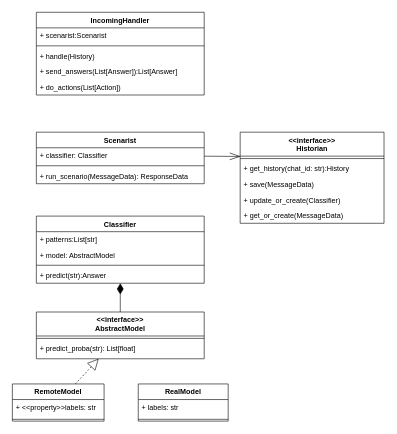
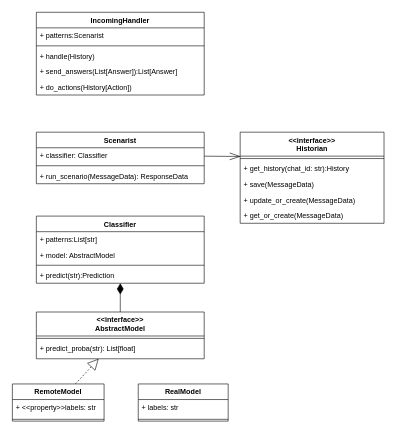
  <mxCell id="0" />
  <mxCell id="1" parent="0" />
  <mxCell id="2" value="" style="edgeStyle=none;rounded=0;orthogonalLoop=1;jettySize=auto;html=1;startArrow=block;startFill=0;startSize=16;endArrow=none;endFill=0;endSize=16;strokeColor=#000000;dashed=1;" parent="1" source="11" target="26" edge="1"><mxGeometry relative="1" as="geometry" /></mxCell>
  <mxCell id="3" value="" style="edgeStyle=none;rounded=0;orthogonalLoop=1;jettySize=auto;html=1;startArrow=none;startFill=0;startSize=16;endArrow=diamondThin;endFill=1;endSize=16;strokeColor=#000000;" parent="1" source="11" edge="1" target="22"><mxGeometry relative="1" as="geometry"><mxPoint x="196" y="470" as="targetPoint" /></mxGeometry></mxCell>
  <mxCell id="4" style="edgeStyle=none;rounded=0;orthogonalLoop=1;jettySize=auto;html=1;entryX=0.003;entryY=0.405;entryDx=0;entryDy=0;entryPerimeter=0;startSize=16;endArrow=openThin;endFill=0;endSize=16;" edge="1" parent="1" source="15"><mxGeometry relative="1" as="geometry"><mxPoint x="400.6" y="260.5" as="targetPoint" /></mxGeometry></mxCell>
  <mxCell id="5" value="IncomingHandler" style="swimlane;fontStyle=1;align=center;verticalAlign=top;childLayout=stackLayout;horizontal=1;startSize=26;horizontalStack=0;resizeParent=1;resizeParentMax=0;resizeLast=0;collapsible=1;marginBottom=0;" parent="1" vertex="1"><mxGeometry x="60" width="280" height="138" as="geometry" y="20" /></mxCell>
- <mxCell id="6" value="+ scenarist:Scenarist" style="text;strokeColor=none;fillColor=none;align=left;verticalAlign=top;spacingLeft=4;spacingRight=4;overflow=hidden;rotatable=0;points=[[0,0.5],[1,0.5]];portConstraint=eastwest;" parent="5" vertex="1"><mxGeometry y="26" width="280" height="26" as="geometry" /></mxCell>
+ <mxCell id="6" value="+ patterns:Scenarist" style="text;strokeColor=none;fillColor=none;align=left;verticalAlign=top;spacingLeft=4;spacingRight=4;overflow=hidden;rotatable=0;points=[[0,0.5],[1,0.5]];portConstraint=eastwest;" parent="5" vertex="1"><mxGeometry y="26" width="280" height="26" as="geometry" /></mxCell>
  <mxCell id="7" value="" style="line;strokeWidth=1;fillColor=none;align=left;verticalAlign=middle;spacingTop=-1;spacingLeft=3;spacingRight=3;rotatable=0;labelPosition=right;points=[];portConstraint=eastwest;" parent="5" vertex="1"><mxGeometry y="52" width="280" height="8" as="geometry" /></mxCell>
  <mxCell id="8" value="+ handle(History)" style="text;strokeColor=none;fillColor=none;align=left;verticalAlign=top;spacingLeft=4;spacingRight=4;overflow=hidden;rotatable=0;points=[[0,0.5],[1,0.5]];portConstraint=eastwest;" vertex="1" parent="5"><mxGeometry y="60" width="280" height="26" as="geometry" /></mxCell>
  <mxCell id="9" value="+ send_answers(List[Answer]):List[Answer] " style="text;strokeColor=none;fillColor=none;align=left;verticalAlign=top;spacingLeft=4;spacingRight=4;overflow=hidden;rotatable=0;points=[[0,0.5],[1,0.5]];portConstraint=eastwest;" parent="5" vertex="1"><mxGeometry y="86" width="280" height="26" as="geometry" /></mxCell>
- <mxCell id="10" value="+ do_actions(List[Action]) " style="text;strokeColor=none;fillColor=none;align=left;verticalAlign=top;spacingLeft=4;spacingRight=4;overflow=hidden;rotatable=0;points=[[0,0.5],[1,0.5]];portConstraint=eastwest;" parent="5" vertex="1"><mxGeometry y="112" width="280" height="26" as="geometry" /></mxCell>
+ <mxCell id="10" value="+ do_actions(History[Action]) " style="text;strokeColor=none;fillColor=none;align=left;verticalAlign=top;spacingLeft=4;spacingRight=4;overflow=hidden;rotatable=0;points=[[0,0.5],[1,0.5]];portConstraint=eastwest;" parent="5" vertex="1"><mxGeometry y="112" width="280" height="26" as="geometry" /></mxCell>
  <mxCell id="11" value="&lt;&lt;interface&gt;&gt;&#10;AbstractModel" style="swimlane;fontStyle=1;align=center;verticalAlign=top;childLayout=stackLayout;horizontal=1;startSize=40;horizontalStack=0;resizeParent=1;resizeParentMax=0;resizeLast=0;collapsible=1;marginBottom=0;" parent="1" vertex="1"><mxGeometry x="60" y="520" width="280" height="78" as="geometry" /></mxCell>
  <mxCell id="12" value="" style="line;strokeWidth=1;fillColor=none;align=left;verticalAlign=middle;spacingTop=-1;spacingLeft=3;spacingRight=3;rotatable=0;labelPosition=right;points=[];portConstraint=eastwest;" parent="11" vertex="1"><mxGeometry y="40" width="280" height="8" as="geometry" /></mxCell>
  <mxCell id="13" value="+ predict_proba(str): List[float]" style="text;strokeColor=none;fillColor=none;align=left;verticalAlign=top;spacingLeft=4;spacingRight=4;overflow=hidden;rotatable=0;points=[[0,0.5],[1,0.5]];portConstraint=eastwest;" parent="11" vertex="1"><mxGeometry y="48" width="280" height="30" as="geometry" /></mxCell>
  <mxCell id="14" value="Scenarist" style="swimlane;fontStyle=1;align=center;verticalAlign=top;childLayout=stackLayout;horizontal=1;startSize=26;horizontalStack=0;resizeParent=1;resizeParentMax=0;resizeLast=0;collapsible=1;marginBottom=0;" parent="1" vertex="1"><mxGeometry x="60" y="220" width="280" height="86" as="geometry" /></mxCell>
  <mxCell id="15" value="+ classifier: Classifier" style="text;strokeColor=none;fillColor=none;align=left;verticalAlign=top;spacingLeft=4;spacingRight=4;overflow=hidden;rotatable=0;points=[[0,0.5],[1,0.5]];portConstraint=eastwest;" parent="14" vertex="1"><mxGeometry y="26" width="280" height="26" as="geometry" /></mxCell>
  <mxCell id="16" value="" style="line;strokeWidth=1;fillColor=none;align=left;verticalAlign=middle;spacingTop=-1;spacingLeft=3;spacingRight=3;rotatable=0;labelPosition=right;points=[];portConstraint=eastwest;" parent="14" vertex="1"><mxGeometry y="52" width="280" height="8" as="geometry" /></mxCell>
  <mxCell id="17" value="+ run_scenario(MessageData): ResponseData" style="text;strokeColor=none;fillColor=none;align=left;verticalAlign=top;spacingLeft=4;spacingRight=4;overflow=hidden;rotatable=0;points=[[0,0.5],[1,0.5]];portConstraint=eastwest;" parent="14" vertex="1"><mxGeometry y="60" width="280" height="26" as="geometry" /></mxCell>
  <mxCell id="18" value="Classifier" style="swimlane;fontStyle=1;align=center;verticalAlign=top;childLayout=stackLayout;horizontal=1;startSize=26;horizontalStack=0;resizeParent=1;resizeParentMax=0;resizeLast=0;collapsible=1;marginBottom=0;" parent="1" vertex="1"><mxGeometry x="60" y="360" width="280" height="112" as="geometry" /></mxCell>
  <mxCell id="19" value="+ patterns:List[str]" style="text;strokeColor=none;fillColor=none;align=left;verticalAlign=top;spacingLeft=4;spacingRight=4;overflow=hidden;rotatable=0;points=[[0,0.5],[1,0.5]];portConstraint=eastwest;" parent="18" vertex="1"><mxGeometry y="26" width="280" height="26" as="geometry" /></mxCell>
  <mxCell id="20" value="+ model: AbstractModel" style="text;strokeColor=none;fillColor=none;align=left;verticalAlign=top;spacingLeft=4;spacingRight=4;overflow=hidden;rotatable=0;points=[[0,0.5],[1,0.5]];portConstraint=eastwest;" parent="18" vertex="1"><mxGeometry y="52" width="280" height="26" as="geometry" /></mxCell>
  <mxCell id="21" value="" style="line;strokeWidth=1;fillColor=none;align=left;verticalAlign=middle;spacingTop=-1;spacingLeft=3;spacingRight=3;rotatable=0;labelPosition=right;points=[];portConstraint=eastwest;" parent="18" vertex="1"><mxGeometry y="78" width="280" height="8" as="geometry" /></mxCell>
- <mxCell id="22" value="+ predict(str):Answer" style="text;strokeColor=none;fillColor=none;align=left;verticalAlign=top;spacingLeft=4;spacingRight=4;overflow=hidden;rotatable=0;points=[[0,0.5],[1,0.5]];portConstraint=eastwest;" parent="18" vertex="1"><mxGeometry y="86" width="280" height="26" as="geometry" /></mxCell>
+ <mxCell id="22" value="+ predict(str):Prediction" style="text;strokeColor=none;fillColor=none;align=left;verticalAlign=top;spacingLeft=4;spacingRight=4;overflow=hidden;rotatable=0;points=[[0,0.5],[1,0.5]];portConstraint=eastwest;" parent="18" vertex="1"><mxGeometry y="86" width="280" height="26" as="geometry" /></mxCell>
  <mxCell id="23" value="RealModel" style="swimlane;fontStyle=1;align=center;verticalAlign=top;childLayout=stackLayout;horizontal=1;startSize=26;horizontalStack=0;resizeParent=1;resizeParentMax=0;resizeLast=0;collapsible=1;marginBottom=0;" vertex="1" parent="1"><mxGeometry x="230" y="640" width="150" height="62" as="geometry" /></mxCell>
  <mxCell id="24" value="+ labels: str " style="text;strokeColor=none;fillColor=none;align=left;verticalAlign=top;spacingLeft=4;spacingRight=4;overflow=hidden;rotatable=0;points=[[0,0.5],[1,0.5]];portConstraint=eastwest;" vertex="1" parent="23"><mxGeometry y="26" width="150" height="30" as="geometry" /></mxCell>
  <mxCell id="25" value="" style="line;strokeWidth=1;fillColor=none;align=left;verticalAlign=middle;spacingTop=-1;spacingLeft=3;spacingRight=3;rotatable=0;labelPosition=right;points=[];portConstraint=eastwest;" vertex="1" parent="23"><mxGeometry y="56" width="150" height="6" as="geometry" /></mxCell>
  <mxCell id="26" value="RemoteModel" style="swimlane;fontStyle=1;align=center;verticalAlign=top;childLayout=stackLayout;horizontal=1;startSize=26;horizontalStack=0;resizeParent=1;resizeParentMax=0;resizeLast=0;collapsible=1;marginBottom=0;" parent="1" vertex="1"><mxGeometry y="640" width="153" height="62" as="geometry" x="20" /></mxCell>
  <mxCell id="27" value="+ &lt;&lt;property&gt;&gt;labels: str " style="text;strokeColor=none;fillColor=none;align=left;verticalAlign=top;spacingLeft=4;spacingRight=4;overflow=hidden;rotatable=0;points=[[0,0.5],[1,0.5]];portConstraint=eastwest;" vertex="1" parent="26"><mxGeometry y="26" width="153" height="30" as="geometry" /></mxCell>
  <mxCell id="28" value="" style="line;strokeWidth=1;fillColor=none;align=left;verticalAlign=middle;spacingTop=-1;spacingLeft=3;spacingRight=3;rotatable=0;labelPosition=right;points=[];portConstraint=eastwest;" parent="26" vertex="1"><mxGeometry y="56" width="153" height="6" as="geometry" /></mxCell>
  <mxCell id="29" value="&lt;&lt;interface&gt;&gt;&#10;Historian" style="swimlane;fontStyle=1;align=center;verticalAlign=top;childLayout=stackLayout;horizontal=1;startSize=40;horizontalStack=0;resizeParent=1;resizeParentMax=0;resizeLast=0;collapsible=1;marginBottom=0;" vertex="1" parent="1"><mxGeometry x="400" y="220" width="240" height="152" as="geometry" /></mxCell>
  <mxCell id="30" value="" style="line;strokeWidth=1;fillColor=none;align=left;verticalAlign=middle;spacingTop=-1;spacingLeft=3;spacingRight=3;rotatable=0;labelPosition=right;points=[];portConstraint=eastwest;" vertex="1" parent="29"><mxGeometry y="40" width="240" height="8" as="geometry" /></mxCell>
  <mxCell id="31" value="+ get_history(chat_id: str):History" style="text;strokeColor=none;fillColor=none;align=left;verticalAlign=top;spacingLeft=4;spacingRight=4;overflow=hidden;rotatable=0;points=[[0,0.5],[1,0.5]];portConstraint=eastwest;" vertex="1" parent="29"><mxGeometry y="48" width="240" height="26" as="geometry" /></mxCell>
  <mxCell id="32" value="+ save(MessageData)" style="text;strokeColor=none;fillColor=none;align=left;verticalAlign=top;spacingLeft=4;spacingRight=4;overflow=hidden;rotatable=0;points=[[0,0.5],[1,0.5]];portConstraint=eastwest;" vertex="1" parent="29"><mxGeometry y="74" width="240" height="26" as="geometry" /></mxCell>
- <mxCell id="33" value="+ update_or_create(Classifier)" style="text;strokeColor=none;fillColor=none;align=left;verticalAlign=top;spacingLeft=4;spacingRight=4;overflow=hidden;rotatable=0;points=[[0,0.5],[1,0.5]];portConstraint=eastwest;" vertex="1" parent="29"><mxGeometry y="100" width="240" height="26" as="geometry" /></mxCell>
+ <mxCell id="33" value="+ update_or_create(MessageData)" style="text;strokeColor=none;fillColor=none;align=left;verticalAlign=top;spacingLeft=4;spacingRight=4;overflow=hidden;rotatable=0;points=[[0,0.5],[1,0.5]];portConstraint=eastwest;" vertex="1" parent="29"><mxGeometry y="100" width="240" height="26" as="geometry" /></mxCell>
  <mxCell id="34" value="+ get_or_create(MessageData)" style="text;strokeColor=none;fillColor=none;align=left;verticalAlign=top;spacingLeft=4;spacingRight=4;overflow=hidden;rotatable=0;points=[[0,0.5],[1,0.5]];portConstraint=eastwest;" vertex="1" parent="29"><mxGeometry y="126" width="240" height="26" as="geometry" /></mxCell>
